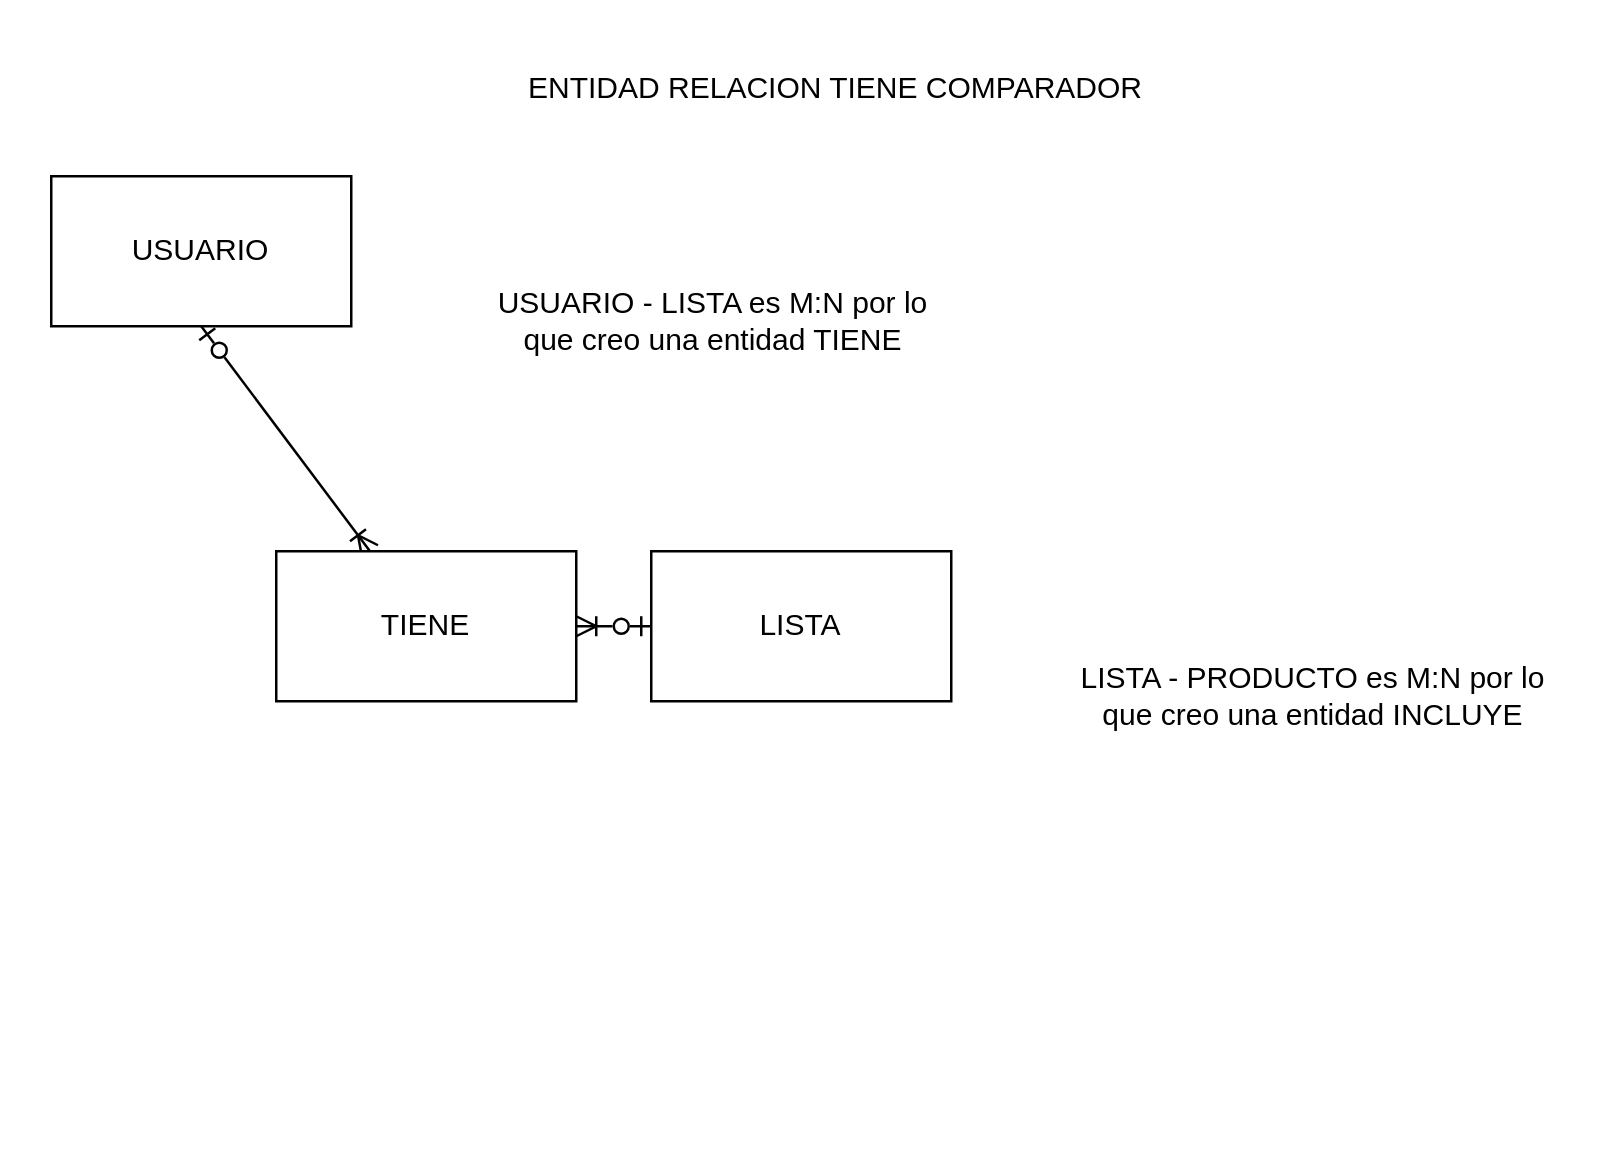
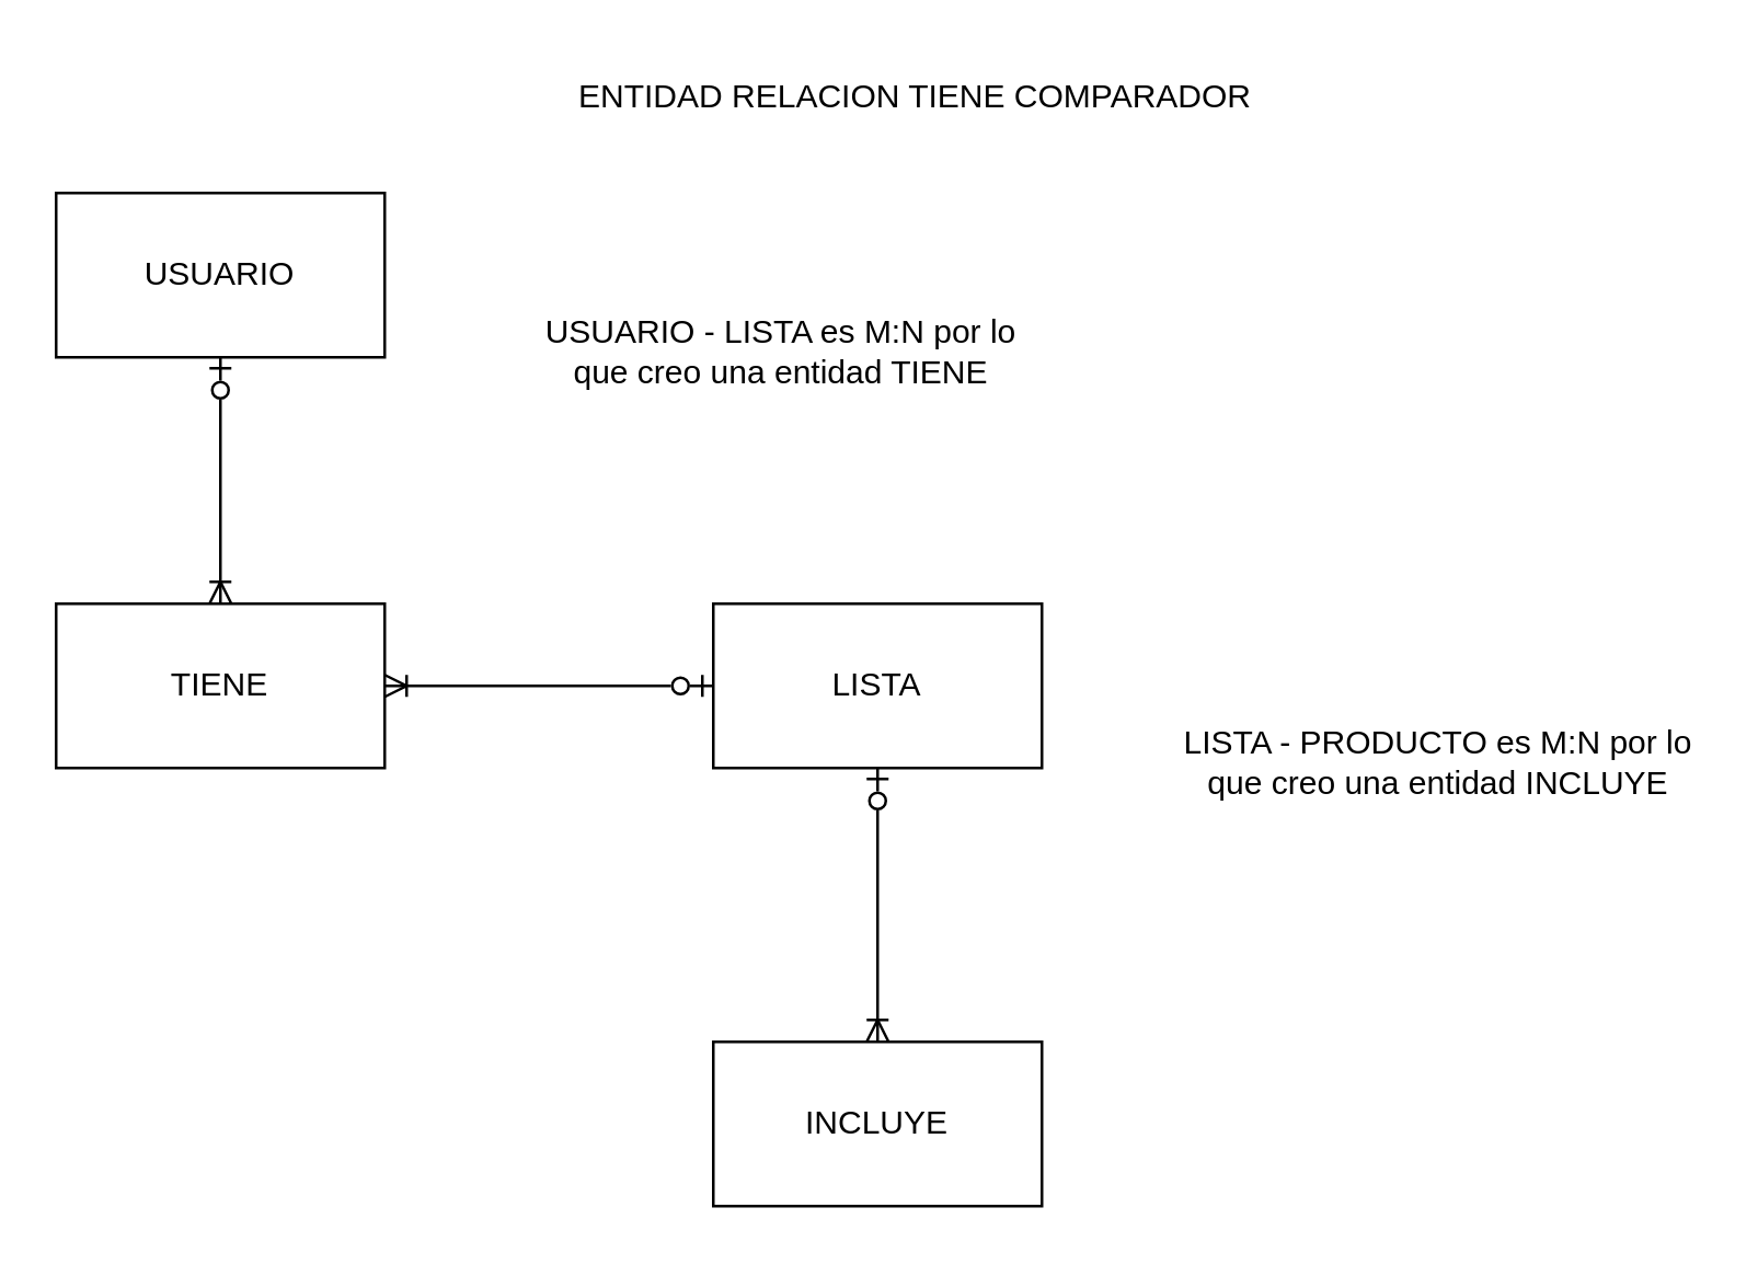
  <mxCell id="0" />
  <mxCell id="1" parent="0" />
  <mxCell id="2" style="edgeStyle=none;html=1;exitX=0.5;exitY=1;exitDx=0;exitDy=0;entryX=0.5;entryY=0;entryDx=0;entryDy=0;strokeColor=none;startArrow=ERone;startFill=0;endArrow=ERzeroToOne;endFill=0;" edge="1" parent="1" source="4" target="5"><mxGeometry relative="1" as="geometry" /></mxCell>
  <mxCell id="3" style="edgeStyle=none;html=1;exitX=0.5;exitY=1;exitDx=0;exitDy=0;startArrow=ERzeroToOne;startFill=0;endArrow=ERoneToMany;endFill=0;" edge="1" parent="1" source="4" target="5"><mxGeometry relative="1" as="geometry" /></mxCell>
  <mxCell id="4" value="USUARIO" style="rounded=0;whiteSpace=wrap;html=1;" vertex="1" parent="1"><mxGeometry x="20" y="70" width="120" height="60" as="geometry" /></mxCell>
- <mxCell id="5" value="TIENE" style="rounded=0;whiteSpace=wrap;html=1;" vertex="1" parent="1"><mxGeometry x="110" y="220" width="120" height="60" as="geometry" /></mxCell>
+ <mxCell id="5" value="TIENE" style="rounded=0;whiteSpace=wrap;html=1;" vertex="1" parent="1"><mxGeometry x="20" y="220" width="120" height="60" as="geometry" /></mxCell>
  <mxCell id="6" style="edgeStyle=none;html=1;exitX=0;exitY=0.5;exitDx=0;exitDy=0;startArrow=ERzeroToOne;startFill=0;endArrow=ERoneToMany;endFill=0;" edge="1" parent="1" source="8" target="5"><mxGeometry relative="1" as="geometry" /></mxCell>
+ <mxCell id="7" style="edgeStyle=none;html=1;exitX=0.5;exitY=1;exitDx=0;exitDy=0;startArrow=ERzeroToOne;startFill=0;endArrow=ERoneToMany;endFill=0;" edge="1" parent="1" source="8" target="9"><mxGeometry relative="1" as="geometry" /></mxCell>
  <mxCell id="8" value="LISTA" style="rounded=0;whiteSpace=wrap;html=1;" vertex="1" parent="1"><mxGeometry x="260" y="220" width="120" height="60" as="geometry" /></mxCell>
+ <mxCell id="9" value="INCLUYE" style="rounded=0;whiteSpace=wrap;html=1;" vertex="1" parent="1"><mxGeometry x="260" y="380" width="120" height="60" as="geometry" /></mxCell>
  <mxCell id="10" value="ENTIDAD RELACION TIENE COMPARADOR" style="text;html=1;strokeColor=none;fillColor=none;align=center;verticalAlign=middle;whiteSpace=wrap;rounded=0;" vertex="1" parent="1"><mxGeometry x="159" y="20" width="350" height="30" as="geometry" /></mxCell>
  <mxCell id="11" value="USUARIO - LISTA es M:N por lo que creo una entidad TIENE" style="text;html=1;strokeColor=none;fillColor=none;align=center;verticalAlign=middle;whiteSpace=wrap;rounded=0;" vertex="1" parent="1"><mxGeometry x="190" y="70" width="190" height="115" as="geometry" /></mxCell>
  <mxCell id="12" value="LISTA - PRODUCTO es M:N por lo que creo una entidad INCLUYE" style="text;html=1;strokeColor=none;fillColor=none;align=center;verticalAlign=middle;whiteSpace=wrap;rounded=0;" vertex="1" parent="1"><mxGeometry x="430" y="220" width="190" height="115" as="geometry" /></mxCell>
